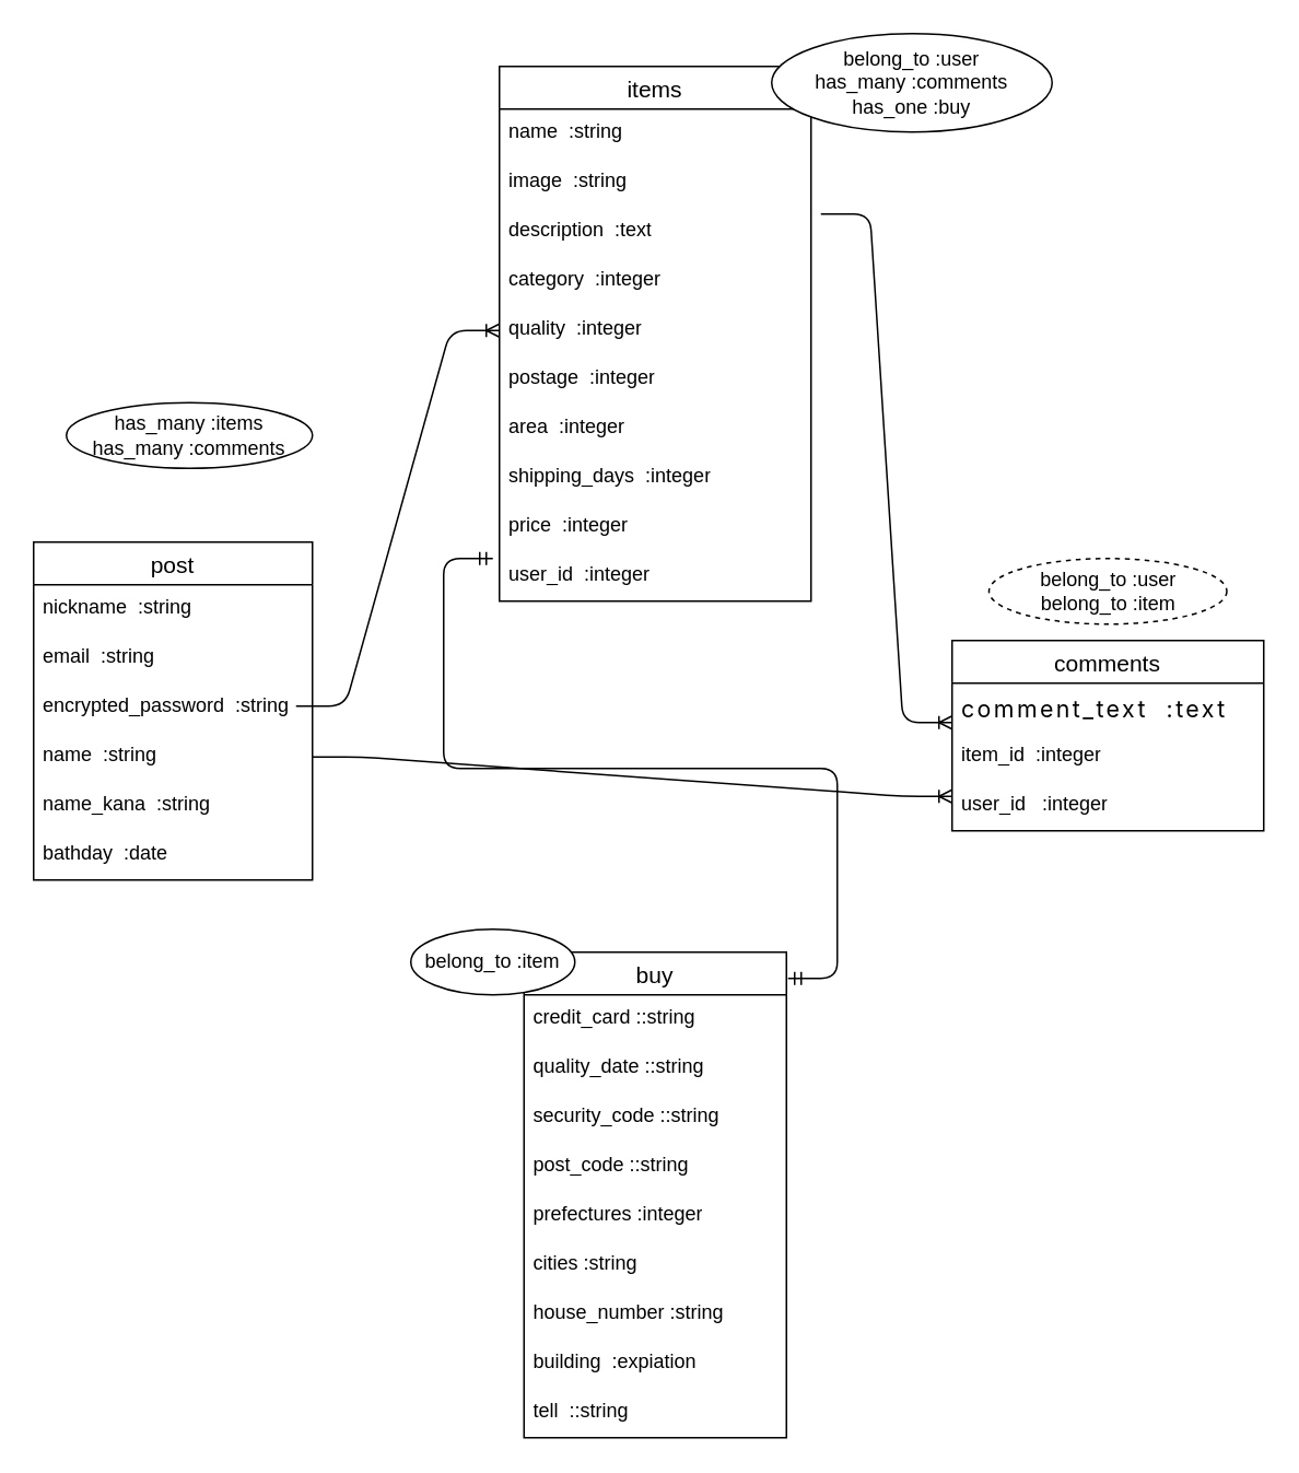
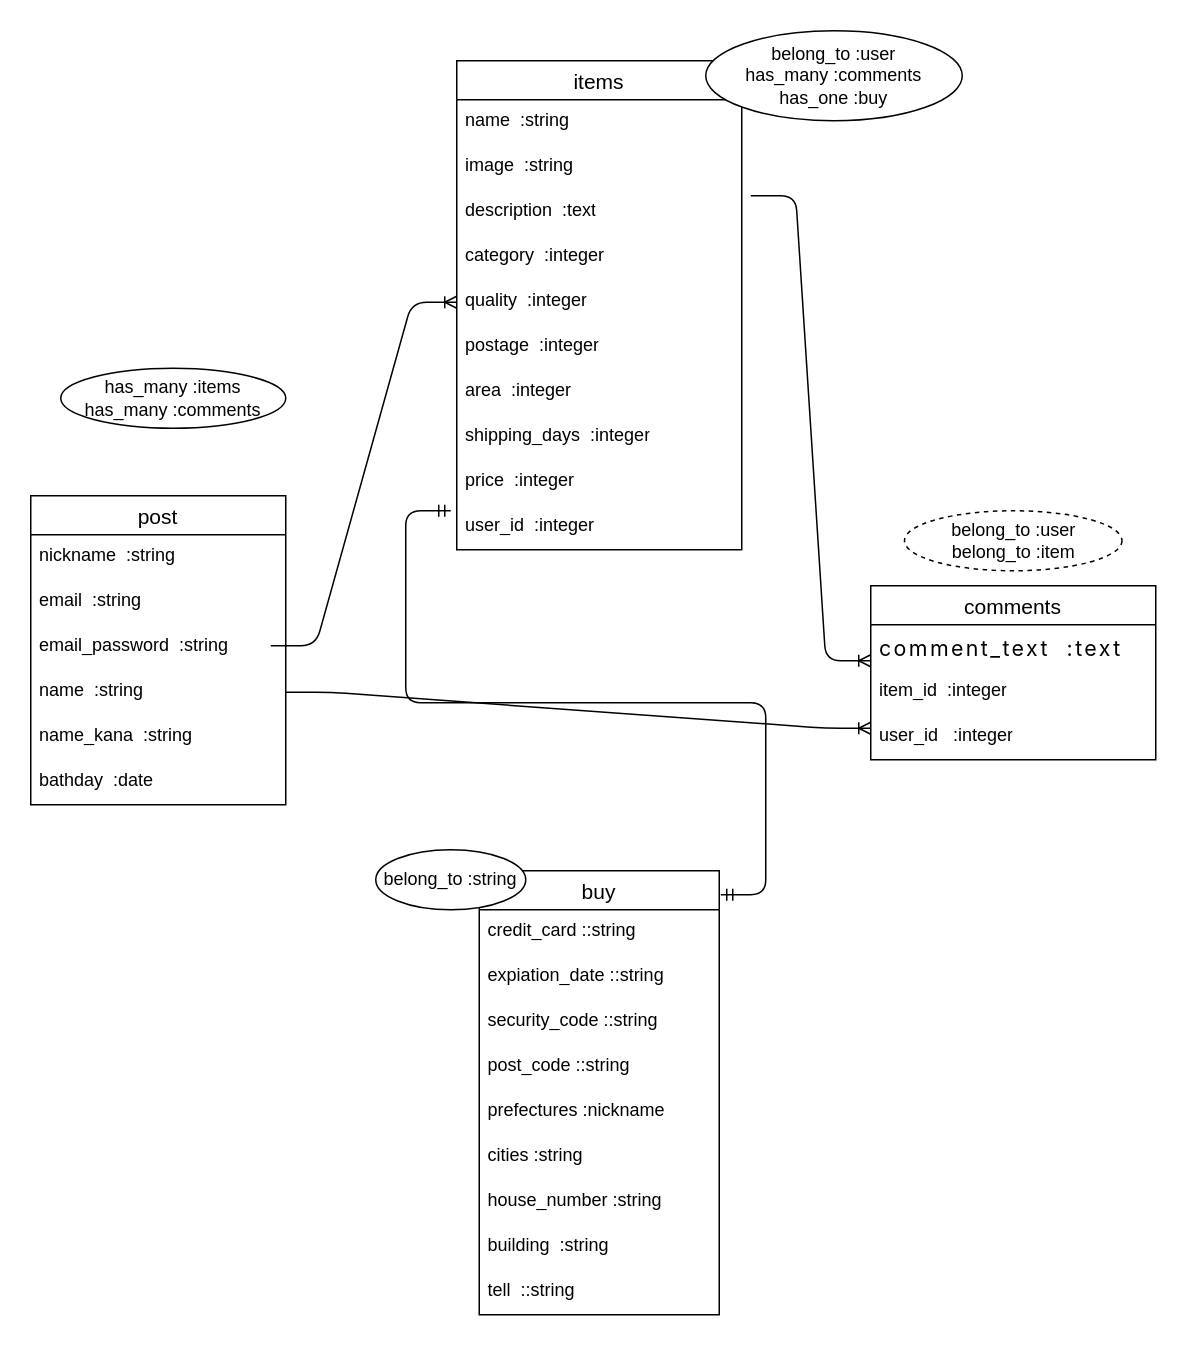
  <mxCell id="0" />
  <mxCell id="1" parent="0" />
  <mxCell id="2" value="items" style="swimlane;fontStyle=0;childLayout=stackLayout;horizontal=1;startSize=26;horizontalStack=0;resizeParent=1;resizeParentMax=0;resizeLast=0;collapsible=1;marginBottom=0;align=center;fontSize=14;" vertex="1" parent="1"><mxGeometry x="304" y="40" width="190" height="326" as="geometry" /></mxCell>
  <mxCell id="3" value="name&amp;nbsp; :string" style="text;strokeColor=none;fillColor=none;spacingLeft=4;spacingRight=4;overflow=hidden;rotatable=0;points=[[0,0.5],[1,0.5]];portConstraint=eastwest;fontSize=12;whiteSpace=wrap;html=1;" vertex="1" parent="2"><mxGeometry y="26" width="190" height="30" as="geometry" /></mxCell>
  <mxCell id="4" value="image&amp;nbsp; :string" style="text;strokeColor=none;fillColor=none;spacingLeft=4;spacingRight=4;overflow=hidden;rotatable=0;points=[[0,0.5],[1,0.5]];portConstraint=eastwest;fontSize=12;whiteSpace=wrap;html=1;" vertex="1" parent="2"><mxGeometry y="56" width="190" height="30" as="geometry" /></mxCell>
  <mxCell id="5" value="description&amp;nbsp; :text" style="text;strokeColor=none;fillColor=none;spacingLeft=4;spacingRight=4;overflow=hidden;rotatable=0;points=[[0,0.5],[1,0.5]];portConstraint=eastwest;fontSize=12;whiteSpace=wrap;html=1;" vertex="1" parent="2"><mxGeometry y="86" width="190" height="30" as="geometry" /></mxCell>
  <mxCell id="6" value="category&amp;nbsp; :integer" style="text;strokeColor=none;fillColor=none;spacingLeft=4;spacingRight=4;overflow=hidden;rotatable=0;points=[[0,0.5],[1,0.5]];portConstraint=eastwest;fontSize=12;whiteSpace=wrap;html=1;" vertex="1" parent="2"><mxGeometry y="116" width="190" height="30" as="geometry" /></mxCell>
  <mxCell id="7" value="quality&amp;nbsp; :integer" style="text;strokeColor=none;fillColor=none;spacingLeft=4;spacingRight=4;overflow=hidden;rotatable=0;points=[[0,0.5],[1,0.5]];portConstraint=eastwest;fontSize=12;whiteSpace=wrap;html=1;" vertex="1" parent="2"><mxGeometry y="146" width="190" height="30" as="geometry" /></mxCell>
  <mxCell id="8" value="postage&amp;nbsp; :integer" style="text;strokeColor=none;fillColor=none;spacingLeft=4;spacingRight=4;overflow=hidden;rotatable=0;points=[[0,0.5],[1,0.5]];portConstraint=eastwest;fontSize=12;whiteSpace=wrap;html=1;" vertex="1" parent="2"><mxGeometry y="176" width="190" height="30" as="geometry" /></mxCell>
  <mxCell id="9" value="area&amp;nbsp; :integer" style="text;strokeColor=none;fillColor=none;spacingLeft=4;spacingRight=4;overflow=hidden;rotatable=0;points=[[0,0.5],[1,0.5]];portConstraint=eastwest;fontSize=12;whiteSpace=wrap;html=1;" vertex="1" parent="2"><mxGeometry y="206" width="190" height="30" as="geometry" /></mxCell>
  <mxCell id="10" value="shipping_days&amp;nbsp; :integer" style="text;strokeColor=none;fillColor=none;spacingLeft=4;spacingRight=4;overflow=hidden;rotatable=0;points=[[0,0.5],[1,0.5]];portConstraint=eastwest;fontSize=12;whiteSpace=wrap;html=1;" vertex="1" parent="2"><mxGeometry y="236" width="190" height="30" as="geometry" /></mxCell>
  <mxCell id="11" value="price&amp;nbsp; :integer" style="text;strokeColor=none;fillColor=none;spacingLeft=4;spacingRight=4;overflow=hidden;rotatable=0;points=[[0,0.5],[1,0.5]];portConstraint=eastwest;fontSize=12;whiteSpace=wrap;html=1;" vertex="1" parent="2"><mxGeometry y="266" width="190" height="30" as="geometry" /></mxCell>
  <mxCell id="12" value="user_id&amp;nbsp; :integer" style="text;strokeColor=none;fillColor=none;spacingLeft=4;spacingRight=4;overflow=hidden;rotatable=0;points=[[0,0.5],[1,0.5]];portConstraint=eastwest;fontSize=12;whiteSpace=wrap;html=1;" vertex="1" parent="2"><mxGeometry y="296" width="190" height="30" as="geometry" /></mxCell>
  <mxCell id="13" value="post" style="swimlane;fontStyle=0;childLayout=stackLayout;horizontal=1;startSize=26;horizontalStack=0;resizeParent=1;resizeParentMax=0;resizeLast=0;collapsible=1;marginBottom=0;align=center;fontSize=14;" vertex="1" parent="1"><mxGeometry x="20" y="330" width="170" height="206" as="geometry" /></mxCell>
  <mxCell id="14" value="nickname&amp;nbsp; :string&lt;span style=&quot;white-space: pre;&quot;&gt;&#09;&lt;/span&gt;" style="text;strokeColor=none;fillColor=none;spacingLeft=4;spacingRight=4;overflow=hidden;rotatable=0;points=[[0,0.5],[1,0.5]];portConstraint=eastwest;fontSize=12;whiteSpace=wrap;html=1;" vertex="1" parent="13"><mxGeometry y="26" width="170" height="30" as="geometry" /></mxCell>
  <mxCell id="15" value="email&amp;nbsp; :string" style="text;strokeColor=none;fillColor=none;spacingLeft=4;spacingRight=4;overflow=hidden;rotatable=0;points=[[0,0.5],[1,0.5]];portConstraint=eastwest;fontSize=12;whiteSpace=wrap;html=1;" vertex="1" parent="13"><mxGeometry y="56" width="170" height="30" as="geometry" /></mxCell>
- <mxCell id="16" value="encrypted_password&amp;nbsp; :string" style="text;strokeColor=none;fillColor=none;spacingLeft=4;spacingRight=4;overflow=hidden;rotatable=0;points=[[0,0.5],[1,0.5]];portConstraint=eastwest;fontSize=12;whiteSpace=wrap;html=1;" vertex="1" parent="13"><mxGeometry y="86" width="170" height="30" as="geometry" /></mxCell>
+ <mxCell id="16" value="email_password&amp;nbsp; :string" style="text;strokeColor=none;fillColor=none;spacingLeft=4;spacingRight=4;overflow=hidden;rotatable=0;points=[[0,0.5],[1,0.5]];portConstraint=eastwest;fontSize=12;whiteSpace=wrap;html=1;" vertex="1" parent="13"><mxGeometry y="86" width="170" height="30" as="geometry" /></mxCell>
  <mxCell id="17" value="name&amp;nbsp; :string" style="text;strokeColor=none;fillColor=none;spacingLeft=4;spacingRight=4;overflow=hidden;rotatable=0;points=[[0,0.5],[1,0.5]];portConstraint=eastwest;fontSize=12;whiteSpace=wrap;html=1;" vertex="1" parent="13"><mxGeometry y="116" width="170" height="30" as="geometry" /></mxCell>
  <mxCell id="18" value="name_kana&amp;nbsp; :string" style="text;strokeColor=none;fillColor=none;spacingLeft=4;spacingRight=4;overflow=hidden;rotatable=0;points=[[0,0.5],[1,0.5]];portConstraint=eastwest;fontSize=12;whiteSpace=wrap;html=1;" vertex="1" parent="13"><mxGeometry y="146" width="170" height="30" as="geometry" /></mxCell>
  <mxCell id="19" value="bathday&amp;nbsp; :date" style="text;strokeColor=none;fillColor=none;spacingLeft=4;spacingRight=4;overflow=hidden;rotatable=0;points=[[0,0.5],[1,0.5]];portConstraint=eastwest;fontSize=12;whiteSpace=wrap;html=1;" vertex="1" parent="13"><mxGeometry y="176" width="170" height="30" as="geometry" /></mxCell>
  <mxCell id="20" value="comments" style="swimlane;fontStyle=0;childLayout=stackLayout;horizontal=1;startSize=26;horizontalStack=0;resizeParent=1;resizeParentMax=0;resizeLast=0;collapsible=1;marginBottom=0;align=center;fontSize=14;" vertex="1" parent="1"><mxGeometry x="580" y="390" width="190" height="116" as="geometry" /></mxCell>
  <mxCell id="21" value="&lt;font face=&quot;-apple-system, BlinkMacSystemFont, Noto Sans JP, Hiragino Sans, Hiragino Kaku Gothic ProN, segoe ui, メイリオ, Meiryo, ＭＳ Ｐゴシック, MS PGothic, sans-serif&quot;&gt;&lt;span style=&quot;font-size: 14.24px; letter-spacing: 1.6px; background-color: rgb(255, 255, 255);&quot;&gt;comment_text&amp;nbsp; :text&amp;nbsp;&lt;/span&gt;&lt;/font&gt;" style="text;strokeColor=none;fillColor=none;spacingLeft=4;spacingRight=4;overflow=hidden;rotatable=0;points=[[0,0.5],[1,0.5]];portConstraint=eastwest;fontSize=12;whiteSpace=wrap;html=1;" vertex="1" parent="20"><mxGeometry y="26" width="190" height="30" as="geometry" /></mxCell>
  <mxCell id="22" value="item_id&amp;nbsp; :integer" style="text;strokeColor=none;fillColor=none;spacingLeft=4;spacingRight=4;overflow=hidden;rotatable=0;points=[[0,0.5],[1,0.5]];portConstraint=eastwest;fontSize=12;whiteSpace=wrap;html=1;" vertex="1" parent="20"><mxGeometry y="56" width="190" height="30" as="geometry" /></mxCell>
  <mxCell id="23" value="user_id&amp;nbsp; &amp;nbsp;:integer" style="text;strokeColor=none;fillColor=none;spacingLeft=4;spacingRight=4;overflow=hidden;rotatable=0;points=[[0,0.5],[1,0.5]];portConstraint=eastwest;fontSize=12;whiteSpace=wrap;html=1;" vertex="1" parent="20"><mxGeometry y="86" width="190" height="30" as="geometry" /></mxCell>
  <mxCell id="24" value="" style="edgeStyle=entityRelationEdgeStyle;fontSize=12;html=1;endArrow=ERoneToMany;entryX=0;entryY=0.8;entryDx=0;entryDy=0;entryPerimeter=0;" edge="1" parent="1" target="21"><mxGeometry width="100" height="100" relative="1" as="geometry"><mxPoint x="500" y="130" as="sourcePoint" /><mxPoint x="550" y="470" as="targetPoint" /><Array as="points"><mxPoint x="630" y="390" /><mxPoint x="650" y="220" /><mxPoint x="670" y="320" /></Array></mxGeometry></mxCell>
  <mxCell id="25" value="" style="edgeStyle=entityRelationEdgeStyle;fontSize=12;html=1;endArrow=ERoneToMany;entryX=0;entryY=0.5;entryDx=0;entryDy=0;" edge="1" parent="1" target="7"><mxGeometry width="100" height="100" relative="1" as="geometry"><mxPoint x="180" y="430" as="sourcePoint" /><mxPoint x="270" y="220" as="targetPoint" /></mxGeometry></mxCell>
  <mxCell id="26" value="" style="edgeStyle=entityRelationEdgeStyle;fontSize=12;html=1;endArrow=ERoneToMany;exitX=1;exitY=0.5;exitDx=0;exitDy=0;" edge="1" parent="1" source="17"><mxGeometry width="100" height="100" relative="1" as="geometry"><mxPoint x="290" y="566" as="sourcePoint" /><mxPoint x="580" y="485" as="targetPoint" /><Array as="points"><mxPoint x="350" y="570" /></Array></mxGeometry></mxCell>
  <mxCell id="27" value="has_many :items&lt;br&gt;has_many :comments" style="ellipse;whiteSpace=wrap;html=1;align=center;" vertex="1" parent="1"><mxGeometry x="40" y="245" width="150" height="40" as="geometry" /></mxCell>
  <mxCell id="28" value="belong_to :user&lt;br&gt;has_many :comments&lt;br&gt;has_one :buy" style="ellipse;whiteSpace=wrap;html=1;align=center;" vertex="1" parent="1"><mxGeometry x="470" y="20" width="171" height="60" as="geometry" /></mxCell>
  <mxCell id="29" value="belong_to :user&lt;br&gt;belong_to :item" style="ellipse;whiteSpace=wrap;html=1;align=center;dashed=1;" vertex="1" parent="1"><mxGeometry x="602.5" y="340" width="145" height="40" as="geometry" /></mxCell>
  <mxCell id="30" value="buy" style="swimlane;fontStyle=0;childLayout=stackLayout;horizontal=1;startSize=26;horizontalStack=0;resizeParent=1;resizeParentMax=0;resizeLast=0;collapsible=1;marginBottom=0;align=center;fontSize=14;" vertex="1" parent="1"><mxGeometry x="319" y="580" width="160" height="296" as="geometry" /></mxCell>
  <mxCell id="31" value="credit_card&amp;nbsp;&lt;span style=&quot;color: rgb(0, 0, 0);&quot;&gt;:&lt;/span&gt;&lt;span style=&quot;color: rgb(0, 0, 0);&quot;&gt;:string&lt;/span&gt;" style="text;strokeColor=none;fillColor=none;spacingLeft=4;spacingRight=4;overflow=hidden;rotatable=0;points=[[0,0.5],[1,0.5]];portConstraint=eastwest;fontSize=12;whiteSpace=wrap;html=1;" vertex="1" parent="30"><mxGeometry y="26" width="160" height="30" as="geometry" /></mxCell>
- <mxCell id="32" value="quality_date&amp;nbsp;&lt;span style=&quot;color: rgb(0, 0, 0);&quot;&gt;:&lt;/span&gt;&lt;span style=&quot;color: rgb(0, 0, 0);&quot;&gt;:string&lt;/span&gt;" style="text;strokeColor=none;fillColor=none;spacingLeft=4;spacingRight=4;overflow=hidden;rotatable=0;points=[[0,0.5],[1,0.5]];portConstraint=eastwest;fontSize=12;whiteSpace=wrap;html=1;" vertex="1" parent="30"><mxGeometry y="56" width="160" height="30" as="geometry" /></mxCell>
+ <mxCell id="32" value="expiation_date&amp;nbsp;&lt;span style=&quot;color: rgb(0, 0, 0);&quot;&gt;:&lt;/span&gt;&lt;span style=&quot;color: rgb(0, 0, 0);&quot;&gt;:string&lt;/span&gt;" style="text;strokeColor=none;fillColor=none;spacingLeft=4;spacingRight=4;overflow=hidden;rotatable=0;points=[[0,0.5],[1,0.5]];portConstraint=eastwest;fontSize=12;whiteSpace=wrap;html=1;" vertex="1" parent="30"><mxGeometry y="56" width="160" height="30" as="geometry" /></mxCell>
  <mxCell id="33" value="security_code&amp;nbsp;&lt;span style=&quot;color: rgb(0, 0, 0);&quot;&gt;:&lt;/span&gt;&lt;span style=&quot;color: rgb(0, 0, 0);&quot;&gt;:string&lt;/span&gt;" style="text;strokeColor=none;fillColor=none;spacingLeft=4;spacingRight=4;overflow=hidden;rotatable=0;points=[[0,0.5],[1,0.5]];portConstraint=eastwest;fontSize=12;whiteSpace=wrap;html=1;" vertex="1" parent="30"><mxGeometry y="86" width="160" height="30" as="geometry" /></mxCell>
  <mxCell id="34" value="post_code&amp;nbsp;&lt;span style=&quot;color: rgb(0, 0, 0);&quot;&gt;:&lt;/span&gt;&lt;span style=&quot;color: rgb(0, 0, 0);&quot;&gt;:string&lt;/span&gt;" style="text;strokeColor=none;fillColor=none;spacingLeft=4;spacingRight=4;overflow=hidden;rotatable=0;points=[[0,0.5],[1,0.5]];portConstraint=eastwest;fontSize=12;whiteSpace=wrap;html=1;" vertex="1" parent="30"><mxGeometry y="116" width="160" height="30" as="geometry" /></mxCell>
- <mxCell id="35" value="prefectures&amp;nbsp;&lt;span style=&quot;color: rgb(0, 0, 0);&quot;&gt;:integer&lt;/span&gt;" style="text;strokeColor=none;fillColor=none;spacingLeft=4;spacingRight=4;overflow=hidden;rotatable=0;points=[[0,0.5],[1,0.5]];portConstraint=eastwest;fontSize=12;whiteSpace=wrap;html=1;" vertex="1" parent="30"><mxGeometry y="146" width="160" height="30" as="geometry" /></mxCell>
+ <mxCell id="35" value="prefectures&amp;nbsp;&lt;span style=&quot;color: rgb(0, 0, 0);&quot;&gt;:nickname&lt;/span&gt;" style="text;strokeColor=none;fillColor=none;spacingLeft=4;spacingRight=4;overflow=hidden;rotatable=0;points=[[0,0.5],[1,0.5]];portConstraint=eastwest;fontSize=12;whiteSpace=wrap;html=1;" vertex="1" parent="30"><mxGeometry y="146" width="160" height="30" as="geometry" /></mxCell>
  <mxCell id="36" value="cities :string" style="text;strokeColor=none;fillColor=none;spacingLeft=4;spacingRight=4;overflow=hidden;rotatable=0;points=[[0,0.5],[1,0.5]];portConstraint=eastwest;fontSize=12;whiteSpace=wrap;html=1;" vertex="1" parent="30"><mxGeometry y="176" width="160" height="30" as="geometry" /></mxCell>
  <mxCell id="37" value="house_number :string" style="text;strokeColor=none;fillColor=none;spacingLeft=4;spacingRight=4;overflow=hidden;rotatable=0;points=[[0,0.5],[1,0.5]];portConstraint=eastwest;fontSize=12;whiteSpace=wrap;html=1;" vertex="1" parent="30"><mxGeometry y="206" width="160" height="30" as="geometry" /></mxCell>
- <mxCell id="38" value="building&amp;nbsp;&amp;nbsp;&lt;span style=&quot;color: rgb(0, 0, 0);&quot;&gt;:expiation&lt;/span&gt;" style="text;strokeColor=none;fillColor=none;spacingLeft=4;spacingRight=4;overflow=hidden;rotatable=0;points=[[0,0.5],[1,0.5]];portConstraint=eastwest;fontSize=12;whiteSpace=wrap;html=1;" vertex="1" parent="30"><mxGeometry y="236" width="160" height="30" as="geometry" /></mxCell>
+ <mxCell id="38" value="building&amp;nbsp;&amp;nbsp;&lt;span style=&quot;color: rgb(0, 0, 0);&quot;&gt;:string&lt;/span&gt;" style="text;strokeColor=none;fillColor=none;spacingLeft=4;spacingRight=4;overflow=hidden;rotatable=0;points=[[0,0.5],[1,0.5]];portConstraint=eastwest;fontSize=12;whiteSpace=wrap;html=1;" vertex="1" parent="30"><mxGeometry y="236" width="160" height="30" as="geometry" /></mxCell>
  <mxCell id="39" value="tell&amp;nbsp; :&lt;span style=&quot;color: rgb(0, 0, 0);&quot;&gt;:string&lt;/span&gt;" style="text;strokeColor=none;fillColor=none;spacingLeft=4;spacingRight=4;overflow=hidden;rotatable=0;points=[[0,0.5],[1,0.5]];portConstraint=eastwest;fontSize=12;whiteSpace=wrap;html=1;" vertex="1" parent="30"><mxGeometry y="266" width="160" height="30" as="geometry" /></mxCell>
  <mxCell id="40" value="" style="edgeStyle=entityRelationEdgeStyle;fontSize=12;html=1;endArrow=ERmandOne;startArrow=ERmandOne;" edge="1" parent="1"><mxGeometry width="100" height="100" relative="1" as="geometry"><mxPoint x="480" y="596" as="sourcePoint" /><mxPoint x="300" y="340" as="targetPoint" /><Array as="points"><mxPoint x="320.96" y="436.26" /><mxPoint x="450" y="530" /><mxPoint x="490" y="540" /><mxPoint x="316.96" y="546.26" /><mxPoint x="280" y="350" /><mxPoint x="300" y="360" /></Array></mxGeometry></mxCell>
- <mxCell id="41" value="belong_to :item" style="ellipse;whiteSpace=wrap;html=1;align=center;" vertex="1" parent="1"><mxGeometry x="250" y="566" width="100" height="40" as="geometry" /></mxCell>
+ <mxCell id="41" value="belong_to :string" style="ellipse;whiteSpace=wrap;html=1;align=center;" vertex="1" parent="1"><mxGeometry x="250" y="566" width="100" height="40" as="geometry" /></mxCell>
